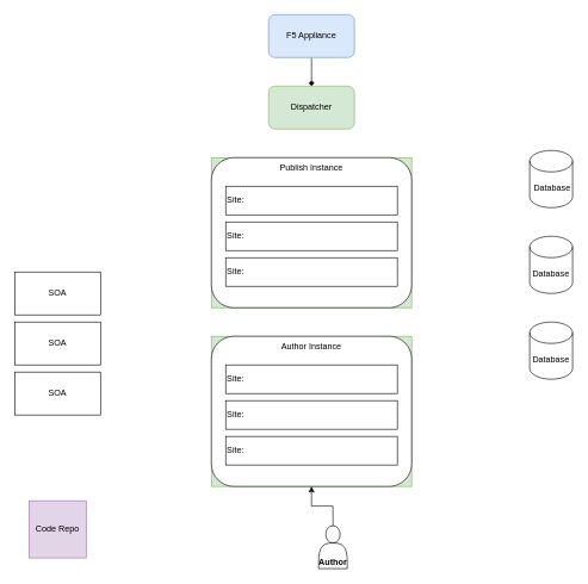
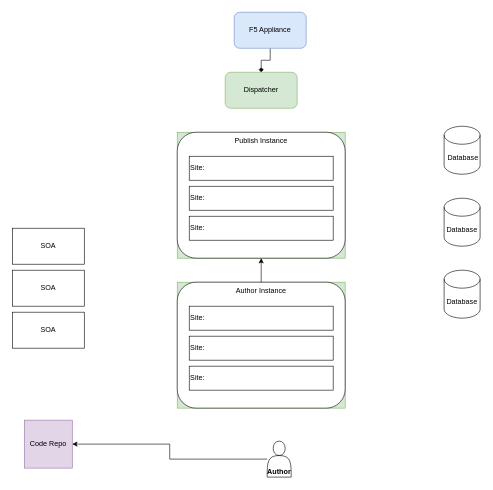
  <mxCell id="0" />
  <mxCell id="1" parent="0" />
  <mxCell id="2" value="Code Repo" style="whiteSpace=wrap;html=1;aspect=fixed;fillColor=#e1d5e7;strokeColor=#9673a6;" vertex="1" parent="1"><mxGeometry x="40" y="700" width="80" height="80" as="geometry" /></mxCell>
  <mxCell id="3" value="&lt;div&gt;Dispatcher&lt;/div&gt;" style="rounded=1;whiteSpace=wrap;html=1;fillColor=#d5e8d4;strokeColor=#82b366;" vertex="1" parent="1"><mxGeometry x="375" y="120" width="120" height="60" as="geometry" /></mxCell>
  <mxCell id="4" style="edgeStyle=orthogonalEdgeStyle;rounded=0;orthogonalLoop=1;jettySize=auto;html=1;endArrow=diamond;" edge="1" parent="1" source="5" target="3"><mxGeometry relative="1" as="geometry" /></mxCell>
- <mxCell id="5" value="&lt;div&gt;F5 Appliance&lt;br&gt;&lt;/div&gt;" style="rounded=1;whiteSpace=wrap;html=1;align=center;fillColor=#dae8fc;strokeColor=#6c8ebf;" vertex="1" parent="1"><mxGeometry x="375" y="20" width="120" height="60" as="geometry" /></mxCell>
+ <mxCell id="5" value="&lt;div&gt;F5 Appliance&lt;br&gt;&lt;/div&gt;" style="rounded=1;whiteSpace=wrap;html=1;align=center;fillColor=#dae8fc;strokeColor=#6c8ebf;" vertex="1" parent="1"><mxGeometry x="390" y="20" width="120" height="60" as="geometry" /></mxCell>
  <mxCell id="6" value="" style="group;fillColor=#d5e8d4;strokeColor=#82b366;" vertex="1" connectable="0" parent="1"><mxGeometry x="295" y="220" width="280" height="210" as="geometry" /></mxCell>
  <mxCell id="7" value="Publish Instance" style="rounded=1;whiteSpace=wrap;html=1;verticalAlign=top;" vertex="1" parent="6"><mxGeometry width="280" height="210" as="geometry" /></mxCell>
  <mxCell id="8" value="Site: " style="rounded=0;whiteSpace=wrap;html=1;align=left;" vertex="1" parent="6"><mxGeometry x="20" y="40" width="240" height="40" as="geometry" /></mxCell>
  <mxCell id="9" value="Site: " style="rounded=0;whiteSpace=wrap;html=1;align=left;" vertex="1" parent="6"><mxGeometry x="20" y="90" width="240" height="40" as="geometry" /></mxCell>
  <mxCell id="10" value="Site: " style="rounded=0;whiteSpace=wrap;html=1;align=left;" vertex="1" parent="6"><mxGeometry x="20" y="140" width="240" height="40" as="geometry" /></mxCell>
  <mxCell id="11" value="" style="group;fillColor=#d5e8d4;strokeColor=#82b366;" vertex="1" connectable="0" parent="1"><mxGeometry x="295" y="470" width="280" height="210" as="geometry" /></mxCell>
  <mxCell id="12" value="Author Instance" style="rounded=1;whiteSpace=wrap;html=1;verticalAlign=top;" vertex="1" parent="11"><mxGeometry width="280" height="210" as="geometry" /></mxCell>
  <mxCell id="13" value="Site: " style="rounded=0;whiteSpace=wrap;html=1;align=left;" vertex="1" parent="11"><mxGeometry x="20" y="40" width="240" height="40" as="geometry" /></mxCell>
  <mxCell id="14" value="Site: " style="rounded=0;whiteSpace=wrap;html=1;align=left;" vertex="1" parent="11"><mxGeometry x="20" y="90" width="240" height="40" as="geometry" /></mxCell>
  <mxCell id="15" value="Site: " style="rounded=0;whiteSpace=wrap;html=1;align=left;" vertex="1" parent="11"><mxGeometry x="20" y="140" width="240" height="40" as="geometry" /></mxCell>
- <mxCell id="16" style="edgeStyle=orthogonalEdgeStyle;rounded=0;orthogonalLoop=1;jettySize=auto;html=1;entryX=0.5;entryY=1;entryDx=0;entryDy=0;" edge="1" parent="1" source="17" target="12"><mxGeometry relative="1" as="geometry" /></mxCell>
+ <mxCell id="16" style="edgeStyle=orthogonalEdgeStyle;rounded=0;orthogonalLoop=1;jettySize=auto;html=1;" edge="1" parent="1" source="17" target="2"><mxGeometry relative="1" as="geometry" /></mxCell>
  <mxCell id="17" value="Author" style="shape=actor;whiteSpace=wrap;html=1;align=center;verticalAlign=bottom;fontStyle=1" vertex="1" parent="1"><mxGeometry x="445" y="735" width="40" height="60" as="geometry" /></mxCell>
+ <mxCell id="18" style="edgeStyle=orthogonalEdgeStyle;rounded=0;orthogonalLoop=1;jettySize=auto;html=1;entryX=0.5;entryY=1;entryDx=0;entryDy=0;" edge="1" parent="1" source="12" target="7"><mxGeometry relative="1" as="geometry" /></mxCell>
  <mxCell id="19" value="Database" style="shape=cylinder3;whiteSpace=wrap;html=1;boundedLbl=1;backgroundOutline=1;size=15;align=center;" vertex="1" parent="1"><mxGeometry x="740" y="450" width="60" height="80" as="geometry" /></mxCell>
  <mxCell id="20" value="Database" style="shape=cylinder3;whiteSpace=wrap;html=1;boundedLbl=1;backgroundOutline=1;size=15;align=center;" vertex="1" parent="1"><mxGeometry x="740" y="330" width="60" height="80" as="geometry" /></mxCell>
  <mxCell id="21" value="&amp;nbsp;Database" style="shape=cylinder3;whiteSpace=wrap;html=1;boundedLbl=1;backgroundOutline=1;size=15;align=center;" vertex="1" parent="1"><mxGeometry x="740" y="210" width="60" height="80" as="geometry" /></mxCell>
  <mxCell id="22" value="SOA" style="rounded=0;whiteSpace=wrap;html=1;align=center;" vertex="1" parent="1"><mxGeometry x="20" y="380" width="120" height="60" as="geometry" /></mxCell>
  <mxCell id="23" value="SOA" style="rounded=0;whiteSpace=wrap;html=1;align=center;" vertex="1" parent="1"><mxGeometry x="20" y="450" width="120" height="60" as="geometry" /></mxCell>
  <mxCell id="24" value="SOA" style="rounded=0;whiteSpace=wrap;html=1;align=center;" vertex="1" parent="1"><mxGeometry x="20" y="520" width="120" height="60" as="geometry" /></mxCell>
